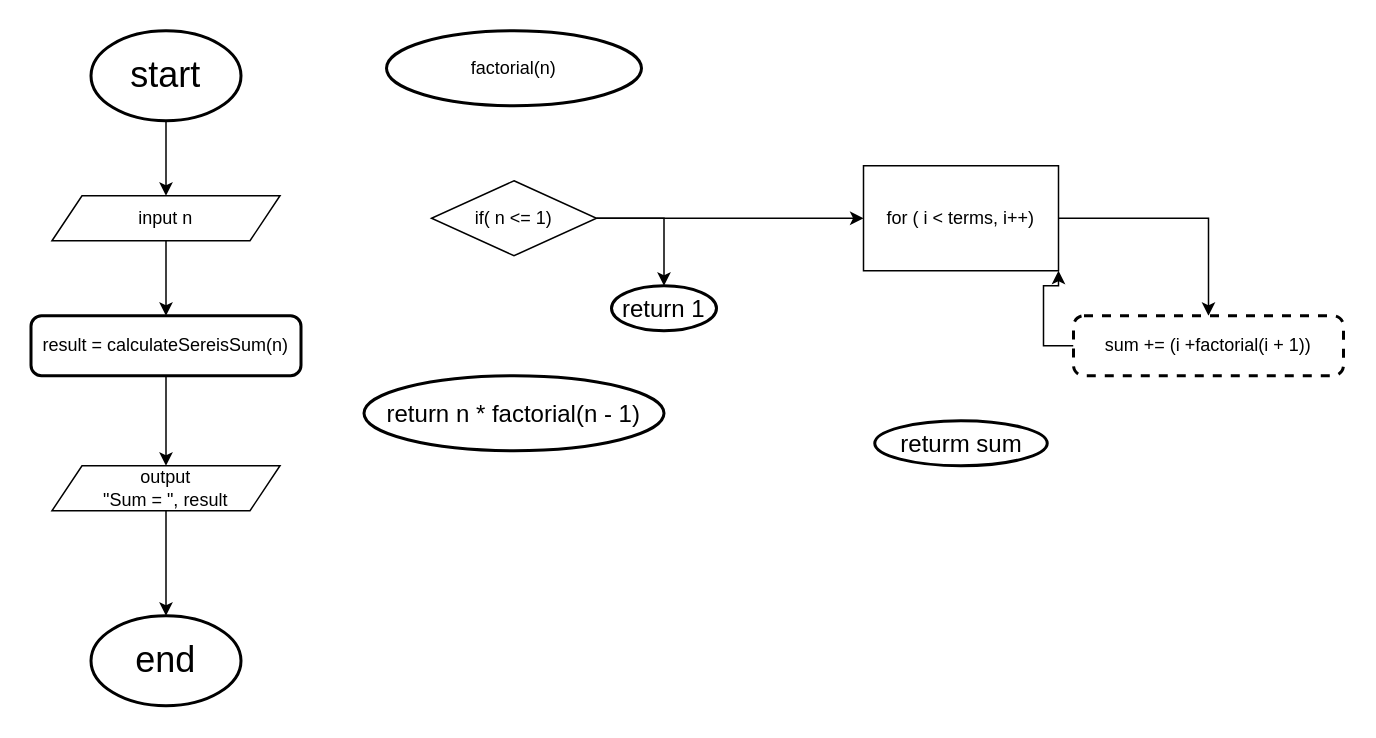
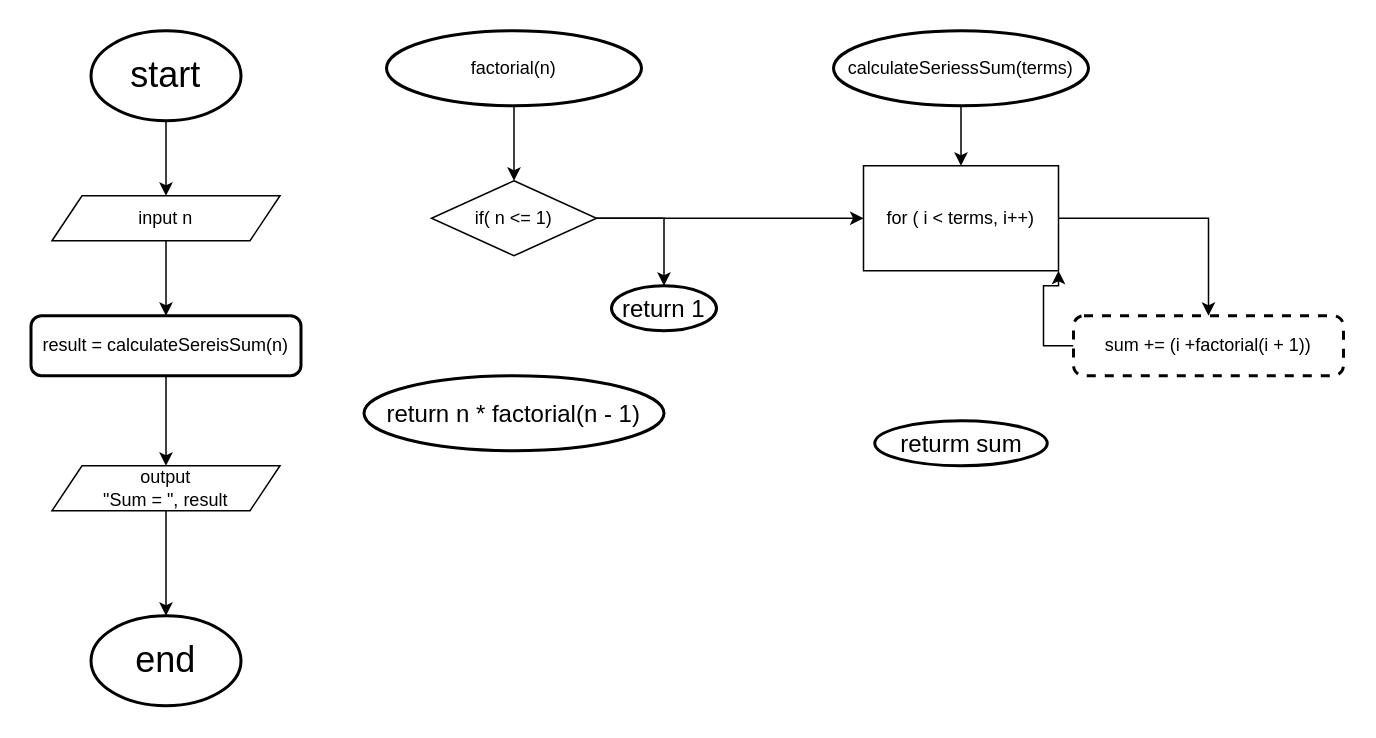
  <mxCell id="0" />
  <mxCell id="1" parent="0" />
  <mxCell id="2" style="edgeStyle=orthogonalEdgeStyle;rounded=0;orthogonalLoop=1;jettySize=auto;html=1;entryX=0.5;entryY=0;entryDx=0;entryDy=0;" edge="1" parent="1" source="3" target="6"><mxGeometry relative="1" as="geometry" /></mxCell>
  <mxCell id="3" value="&lt;font style=&quot;font-size: 24px;&quot;&gt;start&lt;/font&gt;" style="strokeWidth=2;html=1;shape=mxgraph.flowchart.start_1;whiteSpace=wrap;" vertex="1" parent="1"><mxGeometry x="60" y="20" width="100" height="60" as="geometry" /></mxCell>
  <mxCell id="4" value="&lt;font style=&quot;font-size: 24px;&quot;&gt;end&lt;/font&gt;" style="strokeWidth=2;html=1;shape=mxgraph.flowchart.start_1;whiteSpace=wrap;" vertex="1" parent="1"><mxGeometry x="60" y="410" width="100" height="60" as="geometry" /></mxCell>
  <mxCell id="5" style="edgeStyle=orthogonalEdgeStyle;rounded=0;orthogonalLoop=1;jettySize=auto;html=1;entryX=0.5;entryY=0;entryDx=0;entryDy=0;" edge="1" parent="1" source="6" target="8"><mxGeometry relative="1" as="geometry" /></mxCell>
  <mxCell id="6" value="input n" style="shape=parallelogram;perimeter=parallelogramPerimeter;whiteSpace=wrap;html=1;fixedSize=1;" vertex="1" parent="1"><mxGeometry x="34" y="130" width="152" height="30" as="geometry" /></mxCell>
  <mxCell id="7" style="edgeStyle=orthogonalEdgeStyle;rounded=0;orthogonalLoop=1;jettySize=auto;html=1;entryX=0.5;entryY=0;entryDx=0;entryDy=0;" edge="1" parent="1" source="8" target="10"><mxGeometry relative="1" as="geometry" /></mxCell>
  <mxCell id="8" value="result = calculateSereisSum(n)" style="rounded=1;whiteSpace=wrap;html=1;absoluteArcSize=1;arcSize=14;strokeWidth=2;" vertex="1" parent="1"><mxGeometry x="20" y="210" width="180" height="40" as="geometry" /></mxCell>
  <mxCell id="9" value="if( n &amp;lt;= 1)" style="rhombus;whiteSpace=wrap;html=1;" vertex="1" parent="1"><mxGeometry x="287" y="120" width="110" height="50" as="geometry" /></mxCell>
  <mxCell id="10" value="output&lt;div&gt;&quot;Sum = &quot;, result&lt;/div&gt;" style="shape=parallelogram;perimeter=parallelogramPerimeter;whiteSpace=wrap;html=1;fixedSize=1;" vertex="1" parent="1"><mxGeometry x="34" y="310" width="152" height="30" as="geometry" /></mxCell>
  <mxCell id="11" style="edgeStyle=orthogonalEdgeStyle;rounded=0;orthogonalLoop=1;jettySize=auto;html=1;entryX=0.5;entryY=0;entryDx=0;entryDy=0;entryPerimeter=0;" edge="1" parent="1" source="10" target="4"><mxGeometry relative="1" as="geometry" /></mxCell>
+ <mxCell id="12" style="edgeStyle=orthogonalEdgeStyle;rounded=0;orthogonalLoop=1;jettySize=auto;html=1;entryX=0.5;entryY=0;entryDx=0;entryDy=0;" edge="1" parent="1" source="13" target="9"><mxGeometry relative="1" as="geometry" /></mxCell>
  <mxCell id="13" value="factorial(n)" style="strokeWidth=2;html=1;shape=mxgraph.flowchart.start_1;whiteSpace=wrap;" vertex="1" parent="1"><mxGeometry x="257" y="20" width="170" height="50" as="geometry" /></mxCell>
  <mxCell id="14" value="&lt;font style=&quot;font-size: 16px;&quot;&gt;return 1&lt;/font&gt;" style="strokeWidth=2;html=1;shape=mxgraph.flowchart.start_1;whiteSpace=wrap;" vertex="1" parent="1"><mxGeometry x="407" y="190" width="70" height="30" as="geometry" /></mxCell>
  <mxCell id="15" style="edgeStyle=orthogonalEdgeStyle;rounded=0;orthogonalLoop=1;jettySize=auto;html=1;entryX=0.5;entryY=0;entryDx=0;entryDy=0;entryPerimeter=0;" edge="1" parent="1" source="9" target="14"><mxGeometry relative="1" as="geometry" /></mxCell>
  <mxCell id="16" value="&lt;font style=&quot;font-size: 16px;&quot;&gt;return n * factorial(n - 1)&lt;/font&gt;" style="strokeWidth=2;html=1;shape=mxgraph.flowchart.start_1;whiteSpace=wrap;" vertex="1" parent="1"><mxGeometry x="242" y="250" width="200" height="50" as="geometry" /></mxCell>
  <mxCell id="17" style="edgeStyle=orthogonalEdgeStyle;rounded=0;orthogonalLoop=1;jettySize=auto;html=1;" edge="1" parent="1" source="9" target="21"><mxGeometry relative="1" as="geometry" /></mxCell>
+ <mxCell id="18" style="edgeStyle=orthogonalEdgeStyle;rounded=0;orthogonalLoop=1;jettySize=auto;html=1;entryX=0.5;entryY=0;entryDx=0;entryDy=0;" edge="1" parent="1" source="19" target="21"><mxGeometry relative="1" as="geometry" /></mxCell>
+ <mxCell id="19" value="calculateSeriessSum(terms)" style="strokeWidth=2;html=1;shape=mxgraph.flowchart.start_1;whiteSpace=wrap;" vertex="1" parent="1"><mxGeometry x="555" y="20" width="170" height="50" as="geometry" /></mxCell>
  <mxCell id="20" style="edgeStyle=orthogonalEdgeStyle;rounded=0;orthogonalLoop=1;jettySize=auto;html=1;entryX=0.5;entryY=0;entryDx=0;entryDy=0;" edge="1" parent="1" source="21" target="23"><mxGeometry relative="1" as="geometry" /></mxCell>
  <mxCell id="21" value="for ( i &amp;lt; terms, i++)" style="whiteSpace=wrap;html=1;rounded=0;" vertex="1" parent="1"><mxGeometry x="575" y="110" width="130" height="70" as="geometry" /></mxCell>
  <mxCell id="22" style="edgeStyle=orthogonalEdgeStyle;rounded=0;orthogonalLoop=1;jettySize=auto;html=1;entryX=1;entryY=1;entryDx=0;entryDy=0;" edge="1" parent="1" source="23" target="21"><mxGeometry relative="1" as="geometry" /></mxCell>
  <mxCell id="23" value="sum += (i +factorial(i + 1))" style="rounded=1;whiteSpace=wrap;html=1;absoluteArcSize=1;arcSize=14;strokeWidth=2;dashed=1;" vertex="1" parent="1"><mxGeometry x="715" y="210" width="180" height="40" as="geometry" /></mxCell>
  <mxCell id="24" value="&lt;font style=&quot;font-size: 16px;&quot;&gt;returm sum&lt;/font&gt;" style="strokeWidth=2;html=1;shape=mxgraph.flowchart.start_1;whiteSpace=wrap;" vertex="1" parent="1"><mxGeometry x="582.5" y="280" width="115" height="30" as="geometry" /></mxCell>
